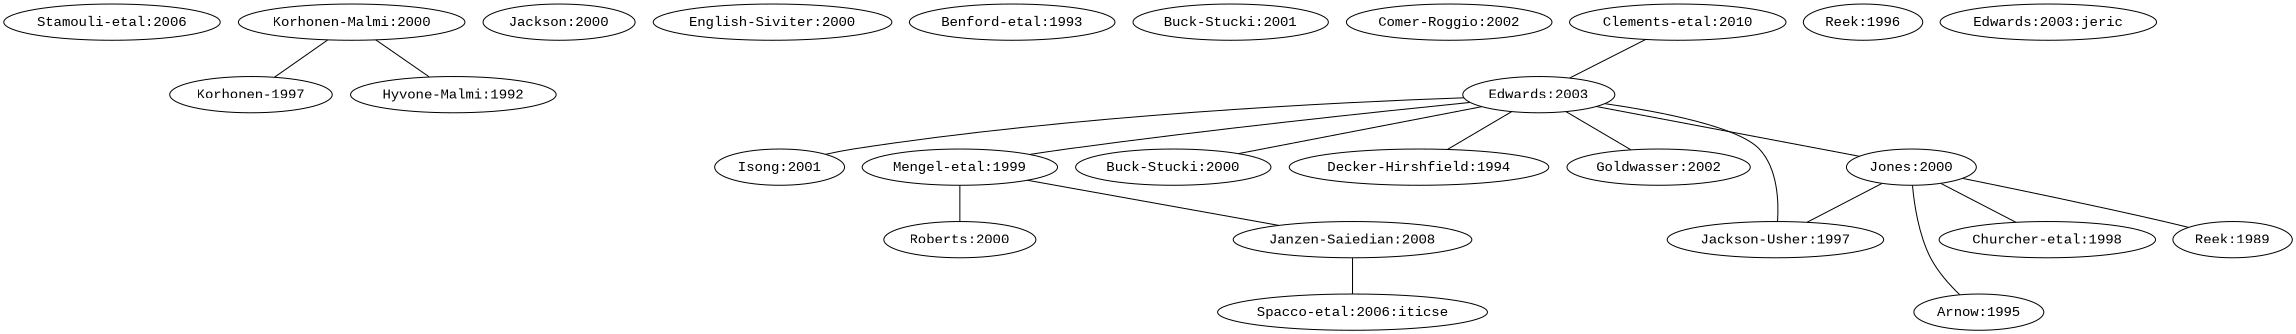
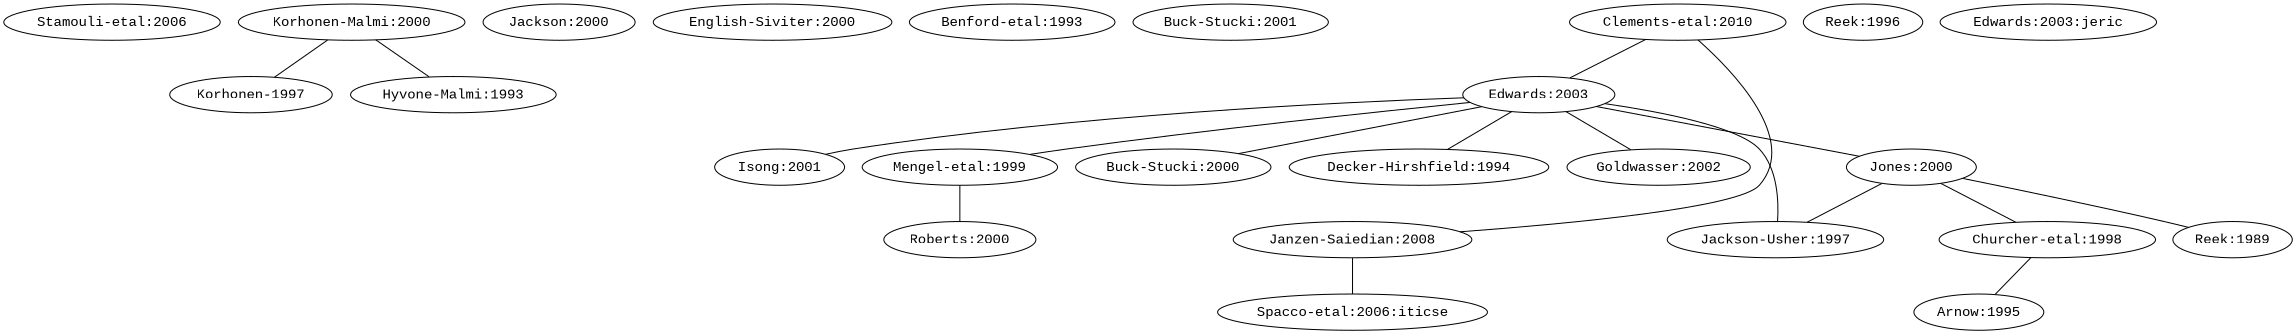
  graph {
    fontname="Liberation Mono"
    node [fontname="Liberation Mono"]
    edge [fontname="Liberation Mono"]
    "Stamouli-etal:2006"
    "Korhonen-Malmi:2000"
    "Korhonen-1997"
-   "Hyvone-Malmi:1993" [label="Hyvone-Malmi:1992"]
+   "Hyvone-Malmi:1993"
    "Jackson:2000"
    "English-Siviter:2000"
    "Benford-etal:1993"
    "Buck-Stucki:2001"
-   "Comer-Roggio:2002"
    "Edwards:2003"
    "Buck-Stucki:2000"
    "Decker-Hirshfield:1994"
    "Goldwasser:2002"
    "Isong:2001"
    "Mengel-etal:1999"
    "Jackson-Usher:1997"
    "Jones:2000"
    "Roberts:2000"
    "Churcher-etal:1998"
    "Reek:1989"
    "Arnow:1995"
    "Reek:1996"
    "Janzen-Saiedian:2008"
    "Spacco-etal:2006:iticse"
    "Edwards:2003:jeric"
    "Clements-etal:2010"
    "Korhonen-Malmi:2000" -- "Korhonen-1997"
    "Korhonen-Malmi:2000" -- "Hyvone-Malmi:1993"
    "Edwards:2003" -- "Buck-Stucki:2000"
    "Edwards:2003" -- "Decker-Hirshfield:1994"
    "Edwards:2003" -- "Goldwasser:2002"
    "Edwards:2003" -- "Isong:2001"
    "Edwards:2003" -- "Mengel-etal:1999"
    "Edwards:2003" -- "Jackson-Usher:1997"
    "Edwards:2003" -- "Jones:2000"
    "Mengel-etal:1999" -- "Roberts:2000"
    "Jones:2000" -- "Jackson-Usher:1997"
    "Jones:2000" -- "Churcher-etal:1998"
    "Jones:2000" -- "Reek:1989"
-   "Jones:2000" -- "Arnow:1995"
+   "Churcher-etal:1998" -- "Arnow:1995"
    "Janzen-Saiedian:2008" -- "Spacco-etal:2006:iticse"
    "Clements-etal:2010" -- "Edwards:2003"
-   "Mengel-etal:1999" -- "Janzen-Saiedian:2008"
+   "Clements-etal:2010" -- "Janzen-Saiedian:2008"
  }
